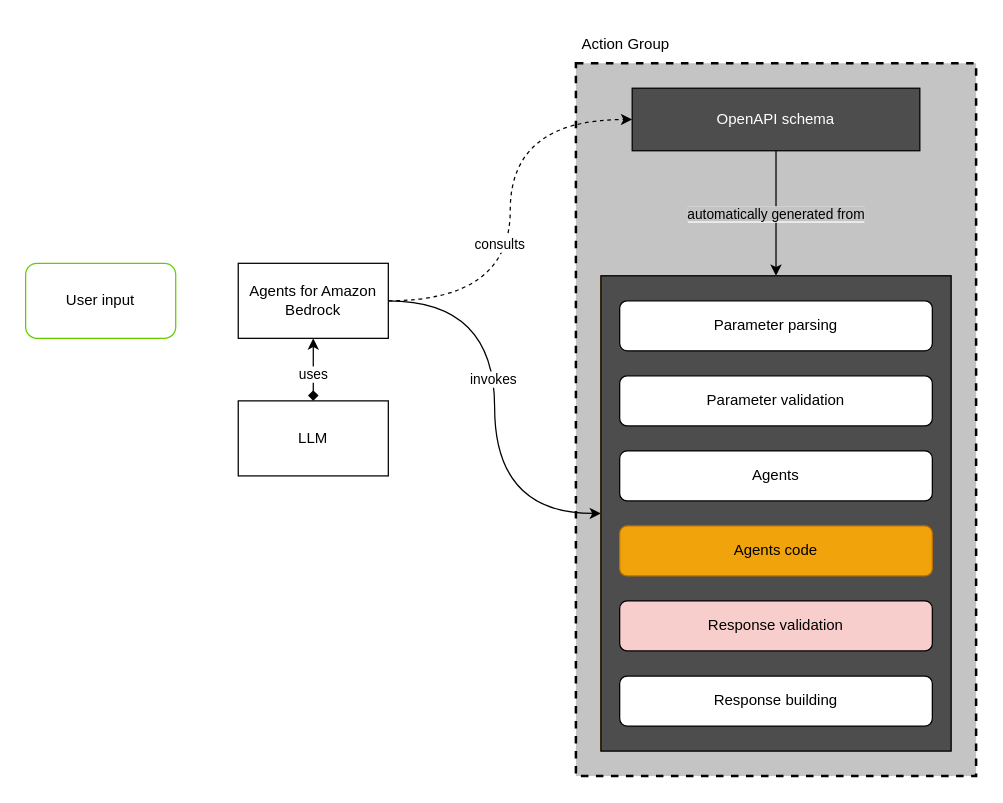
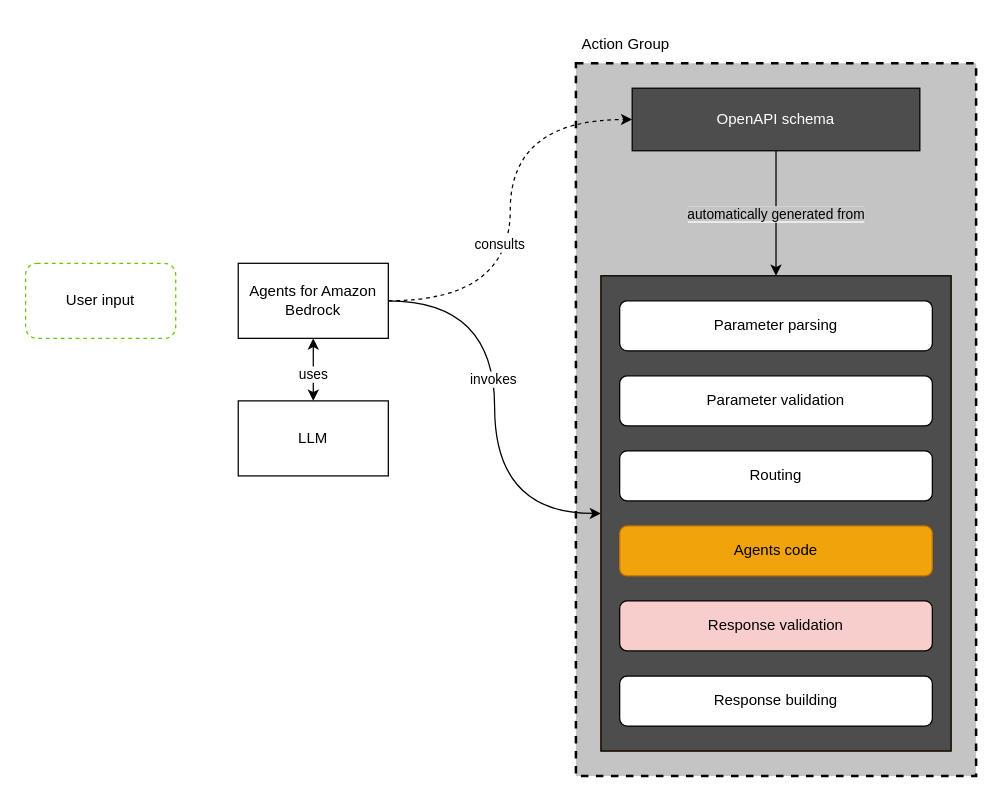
  <mxCell id="0" />
  <mxCell id="1" parent="0" />
  <mxCell id="2" value="" style="rounded=0;whiteSpace=wrap;html=1;dashed=1;strokeWidth=2;fillColor=#C4C4C4;" vertex="1" parent="1"><mxGeometry x="460" y="50" width="320" height="570" as="geometry" /></mxCell>
- <mxCell id="3" value="User input" style="rounded=1;whiteSpace=wrap;html=1;strokeColor=#66CC00;" vertex="1" parent="1"><mxGeometry x="20" y="210" width="120" height="60" as="geometry" /></mxCell>
- <mxCell id="4" style="edgeStyle=orthogonalEdgeStyle;rounded=0;orthogonalLoop=1;jettySize=auto;html=1;exitX=0.5;exitY=1;exitDx=0;exitDy=0;entryX=0.5;entryY=0;entryDx=0;entryDy=0;startArrow=classic;startFill=1;endArrow=diamond;" edge="1" parent="1" source="10" target="11"><mxGeometry relative="1" as="geometry" /></mxCell>
+ <mxCell id="3" value="User input" style="rounded=1;whiteSpace=wrap;html=1;strokeColor=#66CC00;dashed=1;" vertex="1" parent="1"><mxGeometry x="20" y="210" width="120" height="60" as="geometry" /></mxCell>
+ <mxCell id="4" style="edgeStyle=orthogonalEdgeStyle;rounded=0;orthogonalLoop=1;jettySize=auto;html=1;exitX=0.5;exitY=1;exitDx=0;exitDy=0;entryX=0.5;entryY=0;entryDx=0;entryDy=0;startArrow=classic;startFill=1;" edge="1" parent="1" source="10" target="11"><mxGeometry relative="1" as="geometry" /></mxCell>
  <mxCell id="5" value="uses" style="edgeLabel;html=1;align=center;verticalAlign=middle;resizable=0;points=[];" vertex="1" connectable="0" parent="4"><mxGeometry x="0.12" y="-1" relative="1" as="geometry"><mxPoint as="offset" /></mxGeometry></mxCell>
  <mxCell id="6" style="edgeStyle=orthogonalEdgeStyle;curved=1;rounded=0;orthogonalLoop=1;jettySize=auto;html=1;startArrow=none;startFill=0;" edge="1" parent="1" source="10" target="17"><mxGeometry relative="1" as="geometry" /></mxCell>
  <mxCell id="7" value="invokes" style="edgeLabel;html=1;align=center;verticalAlign=middle;resizable=0;points=[];" vertex="1" connectable="0" parent="6"><mxGeometry x="-0.144" y="-2" relative="1" as="geometry"><mxPoint y="1" as="offset" /></mxGeometry></mxCell>
  <mxCell id="8" style="edgeStyle=orthogonalEdgeStyle;curved=1;rounded=0;orthogonalLoop=1;jettySize=auto;html=1;entryX=0;entryY=0.5;entryDx=0;entryDy=0;startArrow=none;startFill=0;dashed=1;" edge="1" parent="1" source="10" target="14"><mxGeometry relative="1" as="geometry" /></mxCell>
  <mxCell id="9" value="consults" style="edgeLabel;html=1;align=center;verticalAlign=middle;resizable=0;points=[];" vertex="1" connectable="0" parent="8"><mxGeometry x="-0.16" y="10" relative="1" as="geometry"><mxPoint x="1" as="offset" /></mxGeometry></mxCell>
  <mxCell id="10" value="Agents for Amazon Bedrock" style="rounded=0;whiteSpace=wrap;html=1;" vertex="1" parent="1"><mxGeometry x="190" y="210" width="120" height="60" as="geometry" /></mxCell>
  <mxCell id="11" value="LLM" style="rounded=0;whiteSpace=wrap;html=1;" vertex="1" parent="1"><mxGeometry x="190" y="320" width="120" height="60" as="geometry" /></mxCell>
  <mxCell id="12" style="edgeStyle=orthogonalEdgeStyle;curved=1;rounded=0;orthogonalLoop=1;jettySize=auto;html=1;entryX=0.5;entryY=0;entryDx=0;entryDy=0;startArrow=none;startFill=0;strokeColor=#000000;" edge="1" parent="1" source="14" target="17"><mxGeometry relative="1" as="geometry" /></mxCell>
  <mxCell id="13" value="&lt;font style=&quot;background-color: rgb(196, 196, 196);&quot; color=&quot;#000000&quot;&gt;automatically generated from&lt;/font&gt;" style="edgeLabel;html=1;align=center;verticalAlign=middle;resizable=0;points=[];" vertex="1" connectable="0" parent="12"><mxGeometry x="-0.01" y="-1" relative="1" as="geometry"><mxPoint as="offset" /></mxGeometry></mxCell>
  <mxCell id="14" value="&lt;font color=&quot;#ffffff&quot;&gt;OpenAPI schema&lt;/font&gt;" style="rounded=0;whiteSpace=wrap;html=1;fillColor=#4D4D4D;" vertex="1" parent="1"><mxGeometry x="505" y="70" width="230" height="50" as="geometry" /></mxCell>
  <mxCell id="15" value="" style="group;fillColor=#f0a30a;fontColor=#000000;strokeColor=#BD7000;container=0;" vertex="1" connectable="0" parent="1"><mxGeometry x="480" y="220" width="280" height="380" as="geometry" /></mxCell>
  <mxCell id="16" value="Action Group" style="text;html=1;strokeColor=none;fillColor=none;align=center;verticalAlign=middle;whiteSpace=wrap;rounded=0;dashed=1;strokeWidth=2;" vertex="1" parent="1"><mxGeometry x="450" y="20" width="100" height="30" as="geometry" /></mxCell>
  <mxCell id="17" value="" style="rounded=0;whiteSpace=wrap;html=1;fillColor=#4D4D4D;" vertex="1" parent="1"><mxGeometry x="480" y="220" width="280" height="380" as="geometry" /></mxCell>
  <mxCell id="18" value="Parameter parsing" style="rounded=1;whiteSpace=wrap;html=1;" vertex="1" parent="1"><mxGeometry x="495" y="240" width="250" height="40" as="geometry" /></mxCell>
  <mxCell id="19" value="Parameter validation" style="rounded=1;whiteSpace=wrap;html=1;" vertex="1" parent="1"><mxGeometry x="495" y="300" width="250" height="40" as="geometry" /></mxCell>
- <mxCell id="20" value="Agents" style="rounded=1;whiteSpace=wrap;html=1;" vertex="1" parent="1"><mxGeometry x="495" y="360" width="250" height="40" as="geometry" /></mxCell>
+ <mxCell id="20" value="Routing" style="rounded=1;whiteSpace=wrap;html=1;" vertex="1" parent="1"><mxGeometry x="495" y="360" width="250" height="40" as="geometry" /></mxCell>
  <mxCell id="21" value="Agents code" style="rounded=1;whiteSpace=wrap;html=1;fillColor=#f0a30a;fontColor=#000000;strokeColor=#BD7000;" vertex="1" parent="1"><mxGeometry x="495" y="420" width="250" height="40" as="geometry" /></mxCell>
  <mxCell id="22" value="Response validation" style="rounded=1;whiteSpace=wrap;html=1;fillColor=#f8cecc;" vertex="1" parent="1"><mxGeometry x="495" y="480" width="250" height="40" as="geometry" /></mxCell>
  <mxCell id="23" value="Response building" style="rounded=1;whiteSpace=wrap;html=1;" vertex="1" parent="1"><mxGeometry x="495" y="540" width="250" height="40" as="geometry" /></mxCell>
